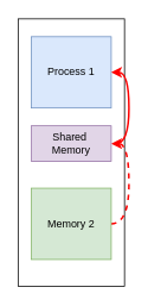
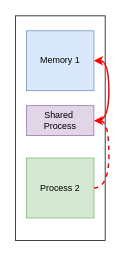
  <mxCell id="0" />
  <mxCell id="1" parent="0" />
  <mxCell id="2" value="" style="rounded=0;whiteSpace=wrap;html=1;" vertex="1" parent="1"><mxGeometry x="20" y="20" width="120" height="300" as="geometry" /></mxCell>
- <mxCell id="3" value="Process 1" style="rounded=0;whiteSpace=wrap;html=1;fillColor=#dae8fc;strokeColor=#6c8ebf;" vertex="1" parent="1"><mxGeometry x="35" y="40" width="90" height="80" as="geometry" /></mxCell>
+ <mxCell id="3" value="Memory 1" style="rounded=0;whiteSpace=wrap;html=1;fillColor=#dae8fc;strokeColor=#6c8ebf;" vertex="1" parent="1"><mxGeometry x="35" y="40" width="90" height="80" as="geometry" /></mxCell>
  <mxCell id="4" style="edgeStyle=orthogonalEdgeStyle;rounded=0;orthogonalLoop=1;jettySize=auto;html=1;entryX=1;entryY=0.5;entryDx=0;entryDy=0;curved=1;exitX=1;exitY=0.5;exitDx=0;exitDy=0;strokeWidth=2;strokeColor=#FF0000;dashed=1;" edge="1" parent="1" source="5" target="7"><mxGeometry relative="1" as="geometry" /></mxCell>
- <mxCell id="5" value="Memory 2" style="rounded=0;whiteSpace=wrap;html=1;fillColor=#d5e8d4;strokeColor=#82b366;" vertex="1" parent="1"><mxGeometry x="35" y="210" width="90" height="80" as="geometry" /></mxCell>
+ <mxCell id="5" value="Process 2" style="rounded=0;whiteSpace=wrap;html=1;fillColor=#d5e8d4;strokeColor=#82b366;" vertex="1" parent="1"><mxGeometry x="35" y="210" width="90" height="80" as="geometry" /></mxCell>
  <mxCell id="6" style="edgeStyle=orthogonalEdgeStyle;curved=1;rounded=0;orthogonalLoop=1;jettySize=auto;html=1;entryX=1;entryY=0.5;entryDx=0;entryDy=0;strokeColor=#FF0000;strokeWidth=2;" edge="1" parent="1" target="3"><mxGeometry relative="1" as="geometry"><mxPoint x="130" y="160" as="sourcePoint" /><Array as="points"><mxPoint x="145" y="160" /><mxPoint x="145" y="80" /></Array></mxGeometry></mxCell>
- <mxCell id="7" value="Shared&amp;nbsp;&lt;br&gt;Memory" style="rounded=0;whiteSpace=wrap;html=1;fillColor=#e1d5e7;strokeColor=#9673a6;" vertex="1" parent="1"><mxGeometry x="35" y="140" width="90" height="40" as="geometry" /></mxCell>
+ <mxCell id="7" value="Shared&amp;nbsp;&lt;br&gt;Process" style="rounded=0;whiteSpace=wrap;html=1;fillColor=#e1d5e7;strokeColor=#9673a6;" vertex="1" parent="1"><mxGeometry x="35" y="140" width="90" height="40" as="geometry" /></mxCell>
